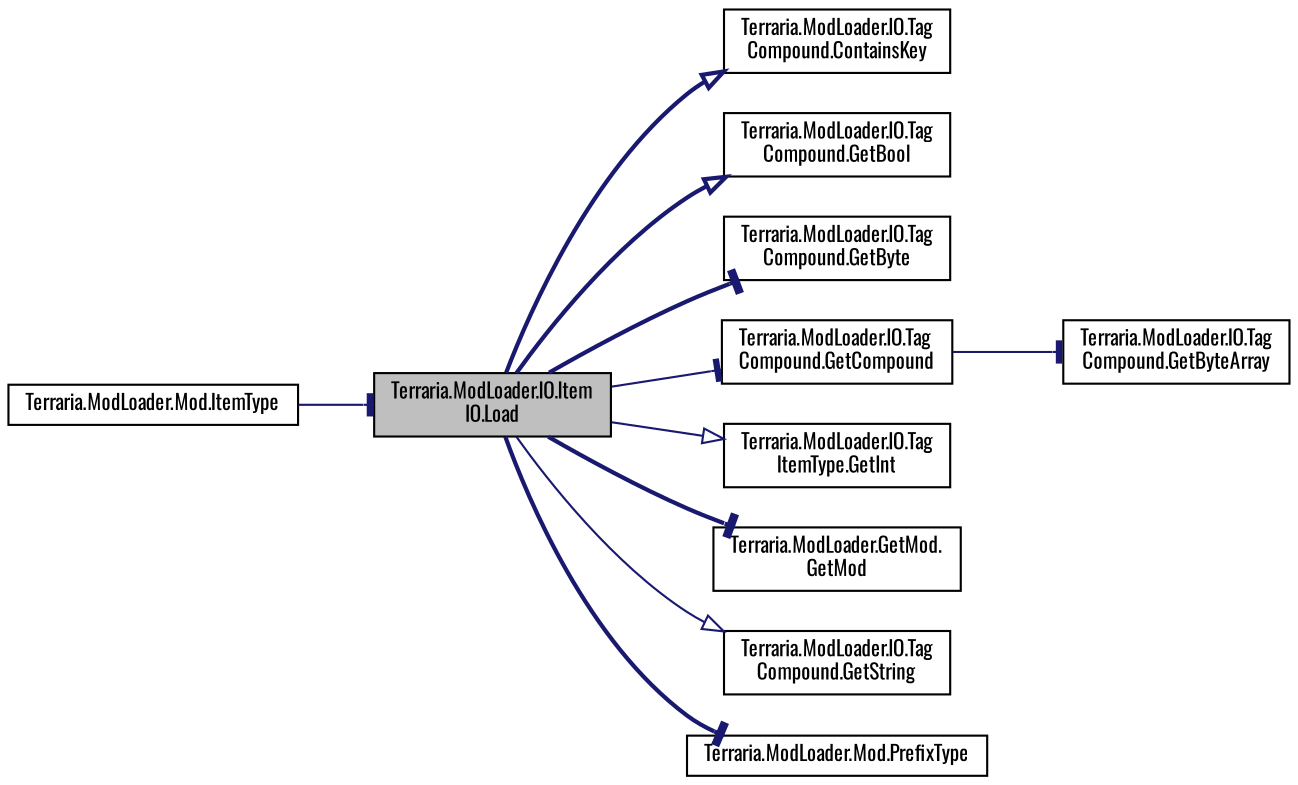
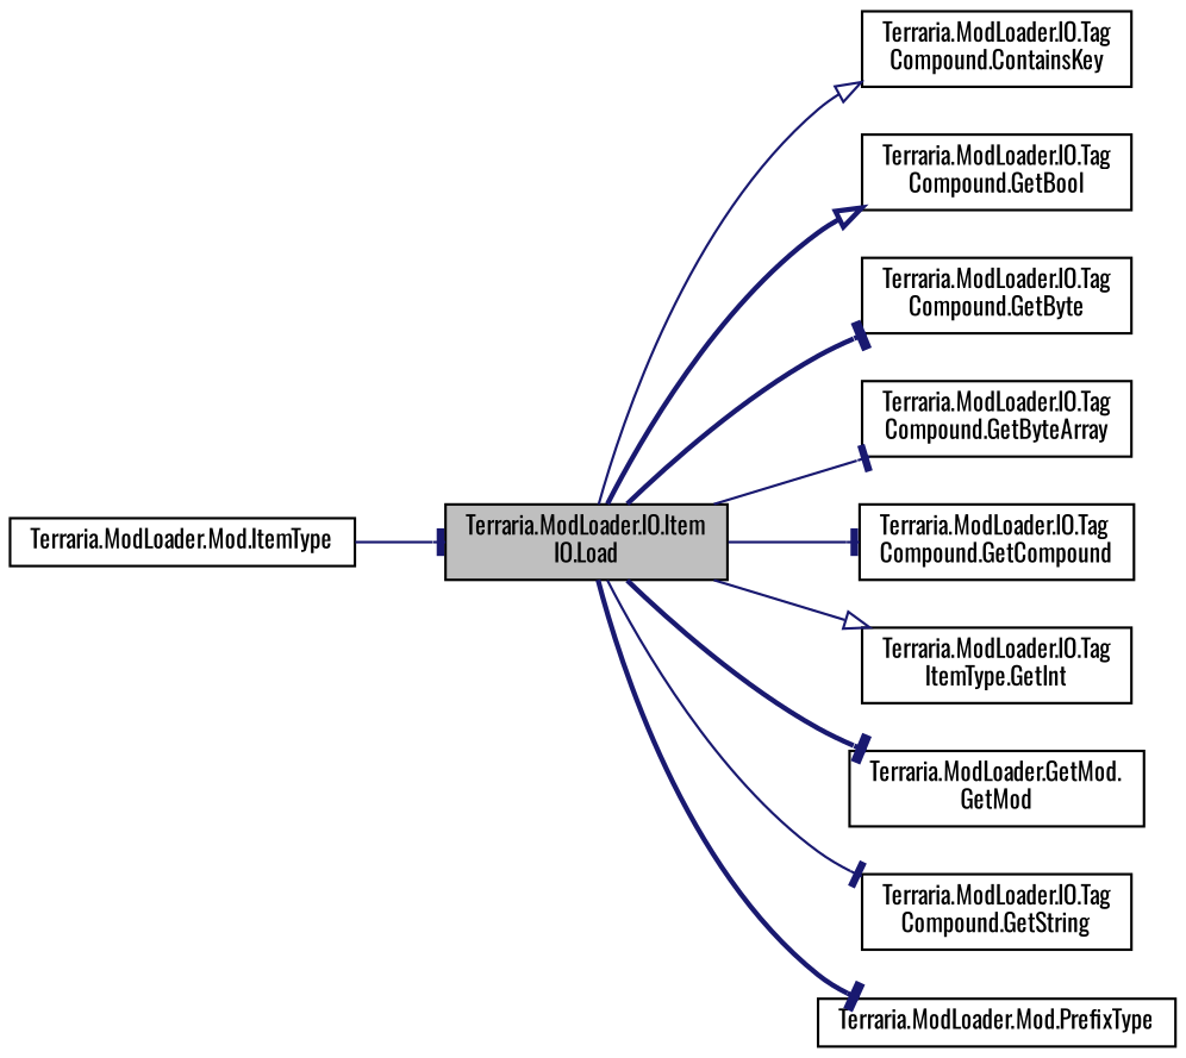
  digraph {
    fontname=Oswald
    rankdir=LR
    node [color=black fillcolor=white fontname=Oswald fontsize=10 shape=record style=filled]
    edge [arrowhead=tee color=midnightblue fontname=Oswald fontsize=10 labelfontname=Helvetica labelfontsize=10 style=solid]
    n1 [fillcolor=grey75 fontcolor=black height=0.2 label="Terraria.ModLoader.IO.Item\lIO.Load" width=0.4]
    n2 [height=0.2 label="Terraria.ModLoader.IO.Tag\lCompound.ContainsKey" width=0.4]
    n3 [height=0.2 label="Terraria.ModLoader.IO.Tag\lCompound.GetBool" width=0.4]
    n4 [height=0.2 label="Terraria.ModLoader.IO.Tag\lCompound.GetByte" width=0.4]
    n5 [height=0.2 label="Terraria.ModLoader.IO.Tag\lCompound.GetByteArray" width=0.4]
    n6 [height=0.2 label="Terraria.ModLoader.IO.Tag\lCompound.GetCompound" width=0.4]
    n7 [height=0.2 label="Terraria.ModLoader.IO.Tag\lItemType.GetInt" width=0.4]
    n8 [height=0.2 label="Terraria.ModLoader.GetMod.\lGetMod" width=0.4]
    n9 [height=0.2 label="Terraria.ModLoader.IO.Tag\lCompound.GetString" width=0.4]
    n10 [height=0.2 label="Terraria.ModLoader.Mod.PrefixType" width=0.4]
    n11 [height=0.2 label="Terraria.ModLoader.Mod.ItemType" width=0.4]
-   n1 -> n2 [arrowhead=onormal style=bold]
+   n1 -> n2 [arrowhead=onormal]
    n1 -> n3 [arrowhead=onormal style=bold]
    n1 -> n4 [style=bold]
-   n6 -> n5
+   n1 -> n5
    n1 -> n6
    n1 -> n7 [arrowhead=onormal]
    n1 -> n8 [style=bold]
-   n1 -> n9 [arrowhead=onormal]
+   n1 -> n9
    n1 -> n10 [style=bold]
    n11 -> n1
  }
